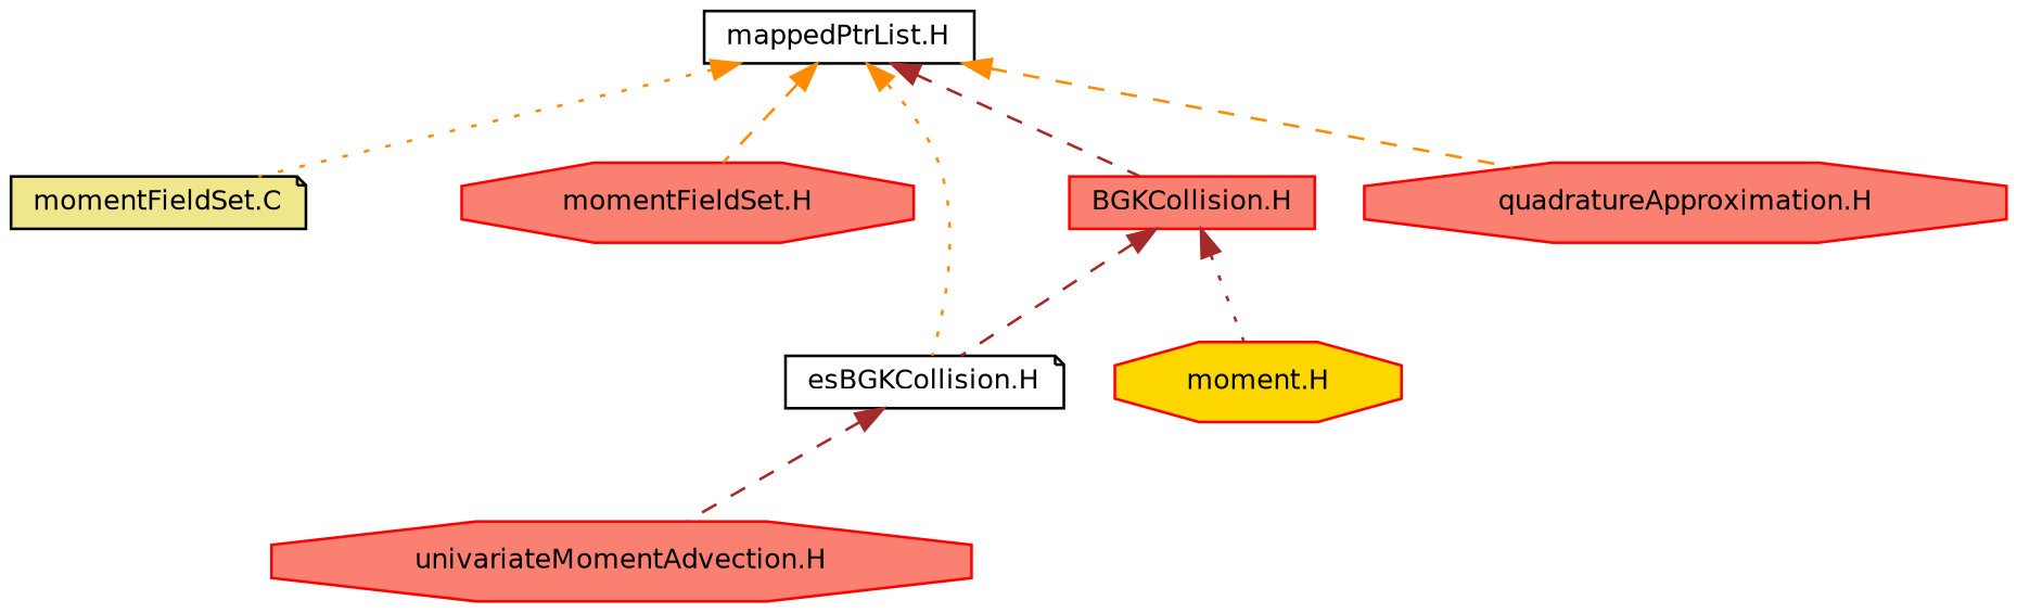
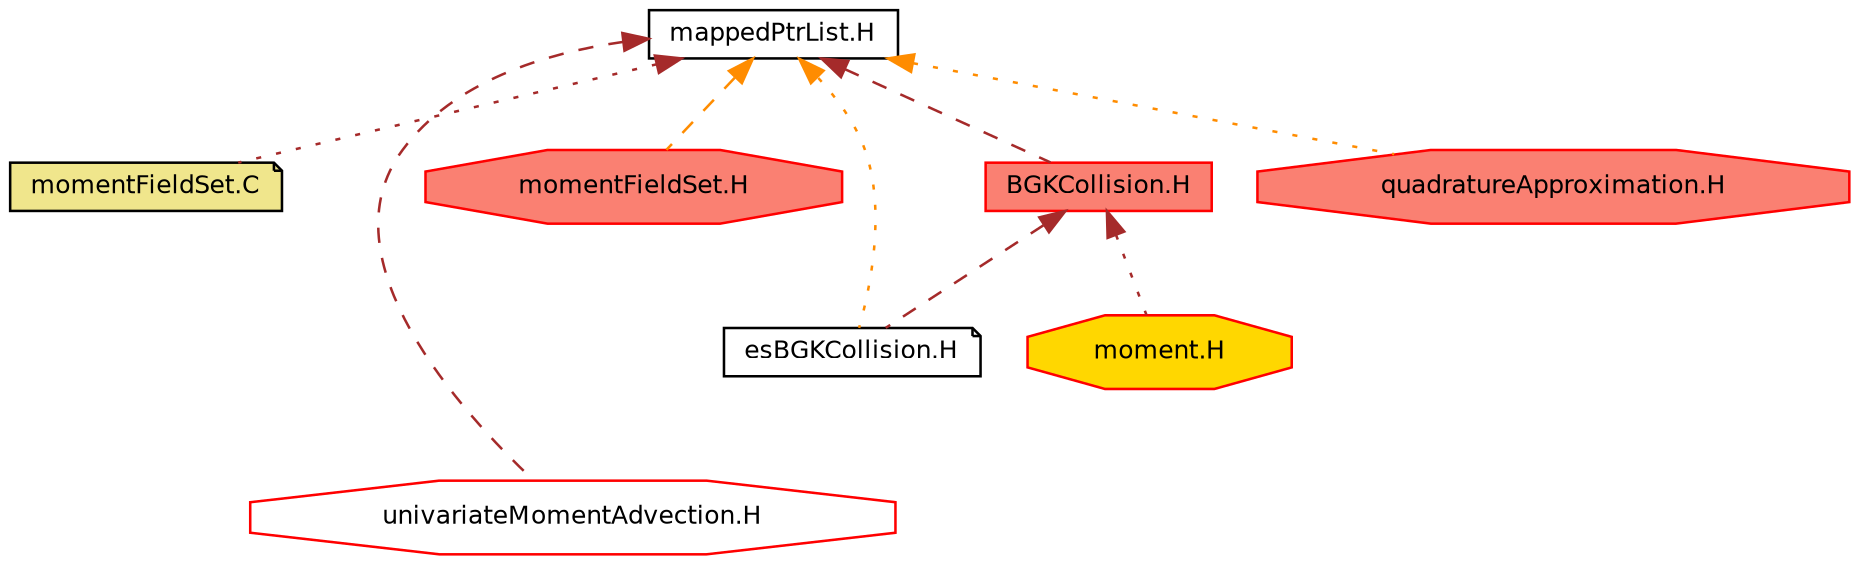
  digraph {
    node [color=red fillcolor=salmon fontname=Helvetica fontsize=10 shape=octagon style=filled]
    edge [color=darkorange dir=back fontname=Helvetica fontsize=10 labelfontname=Helvetica labelfontsize=10 style=dashed]
    n1 [color=black fillcolor=white fontcolor=black height=0.2 label="mappedPtrList.H" shape=box width=0.4]
    n2 [color=black fillcolor=khaki height=0.2 label="momentFieldSet.C" shape=note width=0.4]
-   n3 [height=0.2 label="univariateMomentAdvection.H" width=0.4]
+   n3 [fillcolor=white height=0.2 label="univariateMomentAdvection.H" width=0.4]
    n4 [height=0.2 label="momentFieldSet.H" width=0.4]
    n5 [height=0.2 label="BGKCollision.H" shape=box width=0.4]
    n6 [color=black fillcolor=white height=0.2 label="esBGKCollision.H" shape=note width=0.4]
    n7 [height=0.2 label="quadratureApproximation.H" width=0.4]
    n8 [fillcolor=gold height=0.2 label="moment.H" width=0.4]
-   n1 -> n2 [style=dotted]
-   n6 -> n3 [color=brown]
+   n1 -> n2 [color=brown style=dotted]
+   n1 -> n3 [color=brown]
    n1 -> n4
    n1 -> n5 [color=brown]
    n1 -> n6 [style=dotted]
-   n1 -> n7
+   n1 -> n7 [style=dotted]
    n5 -> n6 [color=brown]
    n5 -> n8 [color=brown style=dotted]
  }
